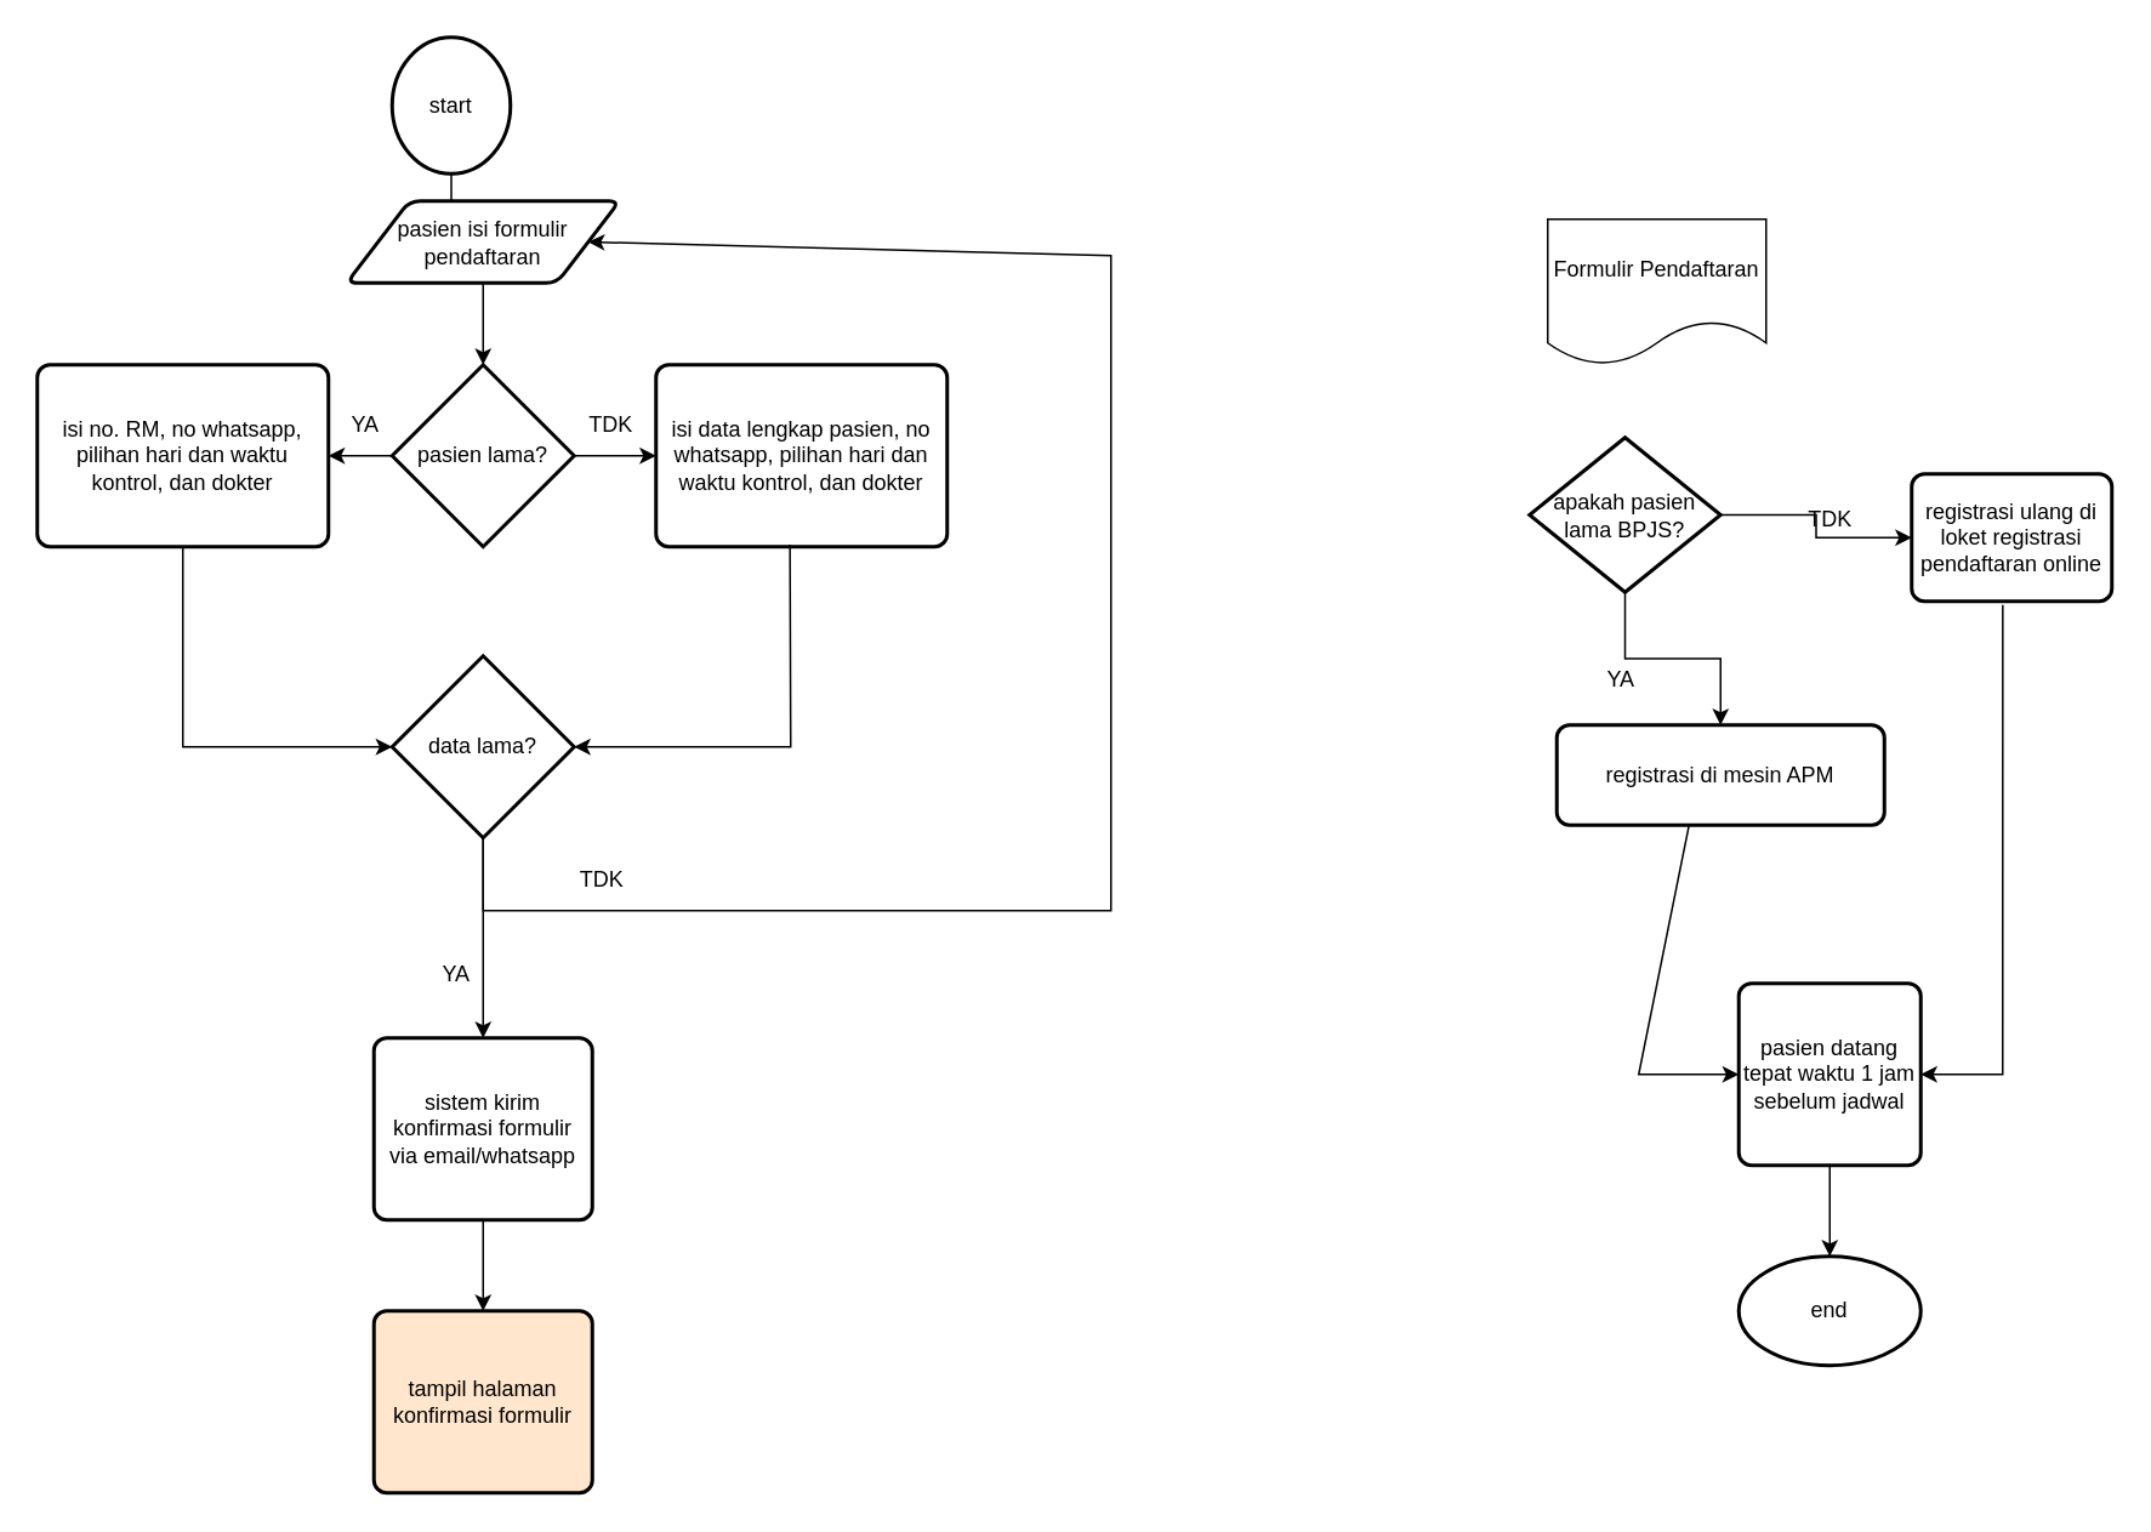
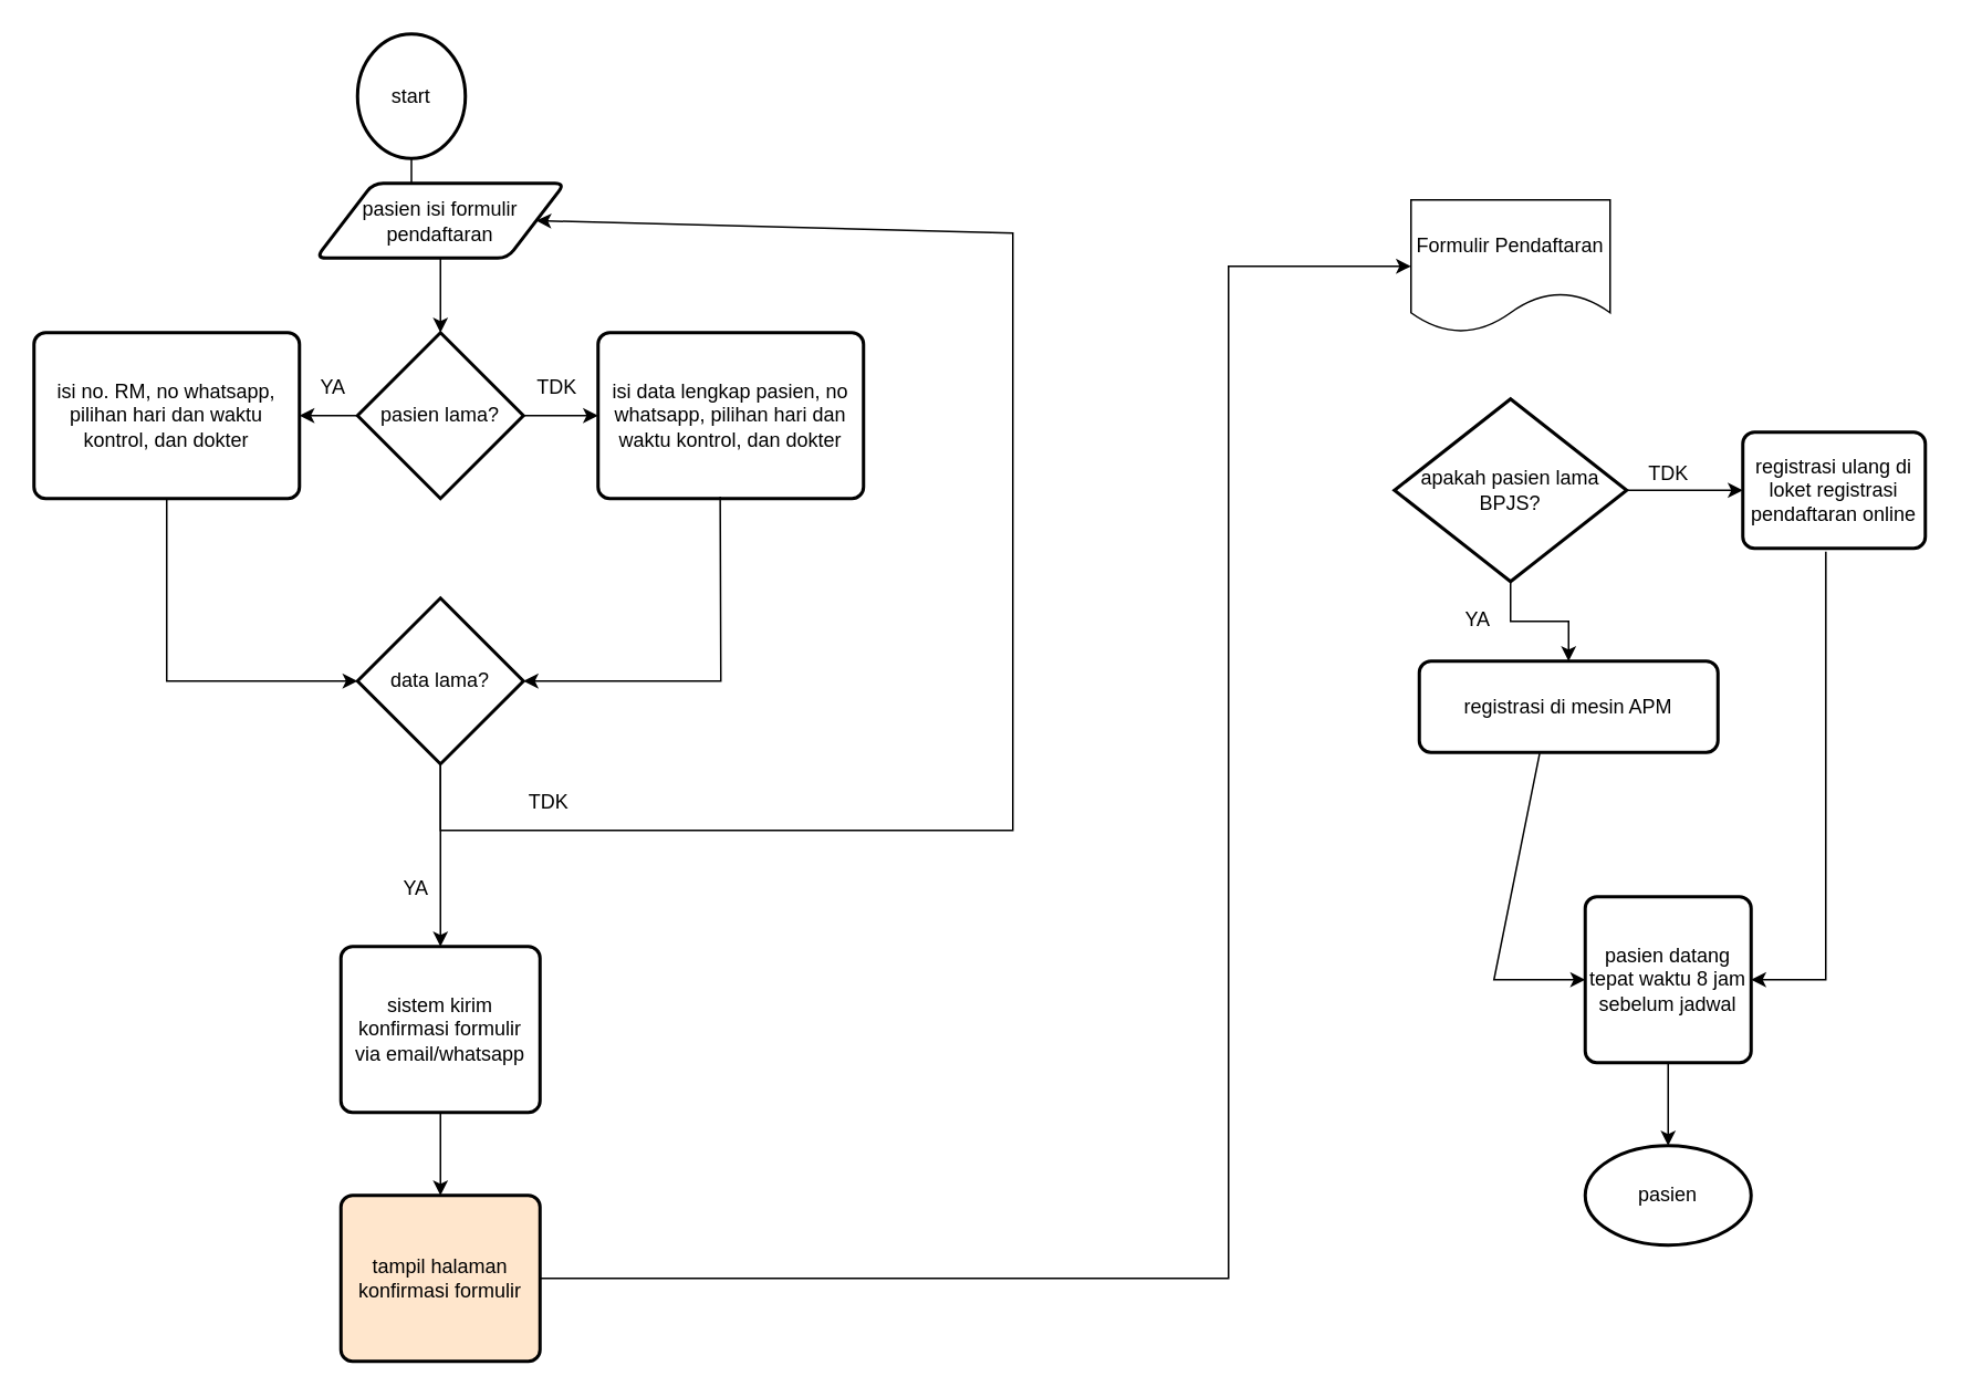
  <mxCell id="0" />
  <mxCell id="1" parent="0" />
  <mxCell id="2" value="" style="edgeStyle=orthogonalEdgeStyle;rounded=0;orthogonalLoop=1;jettySize=auto;html=1;" parent="1" source="3" target="6" edge="1"><mxGeometry relative="1" as="geometry" /></mxCell>
  <mxCell id="3" value="start" style="strokeWidth=2;html=1;shape=mxgraph.flowchart.start_1;whiteSpace=wrap;" parent="1" vertex="1"><mxGeometry x="215" y="20" width="65" height="75" as="geometry" /></mxCell>
- <mxCell id="4" value="end" style="strokeWidth=2;html=1;shape=mxgraph.flowchart.start_1;whiteSpace=wrap;" parent="1" vertex="1"><mxGeometry x="955" y="690" width="100" height="60" as="geometry" /></mxCell>
+ <mxCell id="4" value="pasien" style="strokeWidth=2;html=1;shape=mxgraph.flowchart.start_1;whiteSpace=wrap;" parent="1" vertex="1"><mxGeometry x="955" y="690" width="100" height="60" as="geometry" /></mxCell>
  <mxCell id="5" value="" style="edgeStyle=orthogonalEdgeStyle;rounded=0;orthogonalLoop=1;jettySize=auto;html=1;entryX=0.5;entryY=0;entryDx=0;entryDy=0;entryPerimeter=0;" edge="1" parent="1" source="6" target="9"><mxGeometry relative="1" as="geometry" /></mxCell>
  <mxCell id="6" value="pasien isi formulir pendaftaran" style="shape=parallelogram;html=1;strokeWidth=2;perimeter=parallelogramPerimeter;whiteSpace=wrap;rounded=1;arcSize=12;size=0.23;" parent="1" vertex="1"><mxGeometry x="190" y="110" width="150" height="45" as="geometry" /></mxCell>
  <mxCell id="7" value="" style="edgeStyle=orthogonalEdgeStyle;rounded=0;orthogonalLoop=1;jettySize=auto;html=1;" parent="1" source="9" target="20" edge="1"><mxGeometry relative="1" as="geometry" /></mxCell>
  <mxCell id="8" value="" style="edgeStyle=orthogonalEdgeStyle;rounded=0;orthogonalLoop=1;jettySize=auto;html=1;" parent="1" source="9" target="22" edge="1"><mxGeometry relative="1" as="geometry" /></mxCell>
  <mxCell id="9" value="pasien lama?" style="strokeWidth=2;html=1;shape=mxgraph.flowchart.decision;whiteSpace=wrap;" parent="1" vertex="1"><mxGeometry x="215" y="200" width="100" height="100" as="geometry" /></mxCell>
  <mxCell id="10" value="" style="edgeStyle=orthogonalEdgeStyle;rounded=0;orthogonalLoop=1;jettySize=auto;html=1;" parent="1" source="11" target="12" edge="1"><mxGeometry relative="1" as="geometry" /></mxCell>
  <mxCell id="11" value="sistem kirim konfirmasi formulir &lt;br&gt;via email/whatsapp" style="rounded=1;whiteSpace=wrap;html=1;absoluteArcSize=1;arcSize=14;strokeWidth=2;" parent="1" vertex="1"><mxGeometry x="205" y="570" width="120" height="100" as="geometry" /></mxCell>
  <mxCell id="12" value="tampil halaman konfirmasi formulir" style="rounded=1;whiteSpace=wrap;html=1;absoluteArcSize=1;arcSize=14;strokeWidth=2;fillColor=#ffe6cc;" parent="1" vertex="1"><mxGeometry x="205" y="720" width="120" height="100" as="geometry" /></mxCell>
  <mxCell id="13" value="" style="edgeStyle=orthogonalEdgeStyle;rounded=0;orthogonalLoop=1;jettySize=auto;html=1;" parent="1" source="15" target="17" edge="1"><mxGeometry relative="1" as="geometry" /></mxCell>
  <mxCell id="14" value="" style="edgeStyle=orthogonalEdgeStyle;rounded=0;orthogonalLoop=1;jettySize=auto;html=1;" parent="1" source="15" target="16" edge="1"><mxGeometry relative="1" as="geometry" /></mxCell>
- <mxCell id="15" value="apakah pasien lama BPJS?" style="strokeWidth=2;html=1;shape=mxgraph.flowchart.decision;whiteSpace=wrap;" parent="1" vertex="1"><mxGeometry x="840" y="240" width="105" height="85" as="geometry" /></mxCell>
+ <mxCell id="15" value="apakah pasien lama BPJS?" style="strokeWidth=2;html=1;shape=mxgraph.flowchart.decision;whiteSpace=wrap;" parent="1" vertex="1"><mxGeometry x="840" y="240" width="140" height="110" as="geometry" /></mxCell>
  <mxCell id="16" value="registrasi di mesin APM" style="rounded=1;whiteSpace=wrap;html=1;absoluteArcSize=1;arcSize=14;strokeWidth=2;" parent="1" vertex="1"><mxGeometry x="855" y="398" width="180" height="55" as="geometry" /></mxCell>
  <mxCell id="17" value="registrasi ulang di loket registrasi pendaftaran online" style="rounded=1;whiteSpace=wrap;html=1;absoluteArcSize=1;arcSize=14;strokeWidth=2;" parent="1" vertex="1"><mxGeometry x="1050" y="260" width="110" height="70" as="geometry" /></mxCell>
  <mxCell id="18" value="" style="edgeStyle=orthogonalEdgeStyle;rounded=0;orthogonalLoop=1;jettySize=auto;html=1;" parent="1" source="19" target="4" edge="1"><mxGeometry relative="1" as="geometry" /></mxCell>
- <mxCell id="19" value="pasien datang tepat waktu 1 jam sebelum jadwal" style="rounded=1;whiteSpace=wrap;html=1;absoluteArcSize=1;arcSize=14;strokeWidth=2;" parent="1" vertex="1"><mxGeometry x="955" y="540" width="100" height="100" as="geometry" /></mxCell>
+ <mxCell id="19" value="pasien datang tepat waktu 8 jam sebelum jadwal" style="rounded=1;whiteSpace=wrap;html=1;absoluteArcSize=1;arcSize=14;strokeWidth=2;" parent="1" vertex="1"><mxGeometry x="955" y="540" width="100" height="100" as="geometry" /></mxCell>
  <mxCell id="20" value="isi data lengkap pasien, no whatsapp, pilihan hari dan waktu kontrol, dan dokter" style="rounded=1;whiteSpace=wrap;html=1;absoluteArcSize=1;arcSize=14;strokeWidth=2;" parent="1" vertex="1"><mxGeometry x="360" y="200" width="160" height="100" as="geometry" /></mxCell>
  <mxCell id="21" value="TDK" style="text;html=1;align=center;verticalAlign=middle;resizable=0;points=[];autosize=1;strokeColor=none;fillColor=none;" parent="1" vertex="1"><mxGeometry x="310" y="218" width="50" height="30" as="geometry" /></mxCell>
  <mxCell id="22" value="isi no. RM, no whatsapp, pilihan hari dan waktu kontrol, dan dokter" style="rounded=1;whiteSpace=wrap;html=1;absoluteArcSize=1;arcSize=14;strokeWidth=2;" parent="1" vertex="1"><mxGeometry x="20" y="200" width="160" height="100" as="geometry" /></mxCell>
  <mxCell id="23" value="YA" style="text;html=1;align=center;verticalAlign=middle;resizable=0;points=[];autosize=1;strokeColor=none;fillColor=none;" parent="1" vertex="1"><mxGeometry x="180" y="218" width="40" height="30" as="geometry" /></mxCell>
  <mxCell id="24" value="" style="endArrow=classic;html=1;rounded=0;exitX=0.46;exitY=0.988;exitDx=0;exitDy=0;exitPerimeter=0;entryX=1;entryY=0.5;entryDx=0;entryDy=0;entryPerimeter=0;" parent="1" source="20" target="26" edge="1"><mxGeometry width="50" height="50" relative="1" as="geometry"><mxPoint x="240" y="440" as="sourcePoint" /><mxPoint x="290" y="390" as="targetPoint" /><Array as="points"><mxPoint x="434" y="410" /></Array></mxGeometry></mxCell>
  <mxCell id="25" value="" style="endArrow=classic;html=1;rounded=0;exitX=0.5;exitY=1;exitDx=0;exitDy=0;entryX=0;entryY=0.5;entryDx=0;entryDy=0;entryPerimeter=0;" parent="1" source="22" target="26" edge="1"><mxGeometry width="50" height="50" relative="1" as="geometry"><mxPoint x="240" y="440" as="sourcePoint" /><mxPoint x="290" y="390" as="targetPoint" /><Array as="points"><mxPoint x="100" y="410" /></Array></mxGeometry></mxCell>
  <mxCell id="26" value="data lama?" style="strokeWidth=2;html=1;shape=mxgraph.flowchart.decision;whiteSpace=wrap;" parent="1" vertex="1"><mxGeometry x="215" y="360" width="100" height="100" as="geometry" /></mxCell>
  <mxCell id="27" value="" style="endArrow=classic;html=1;rounded=0;entryX=1;entryY=0.5;entryDx=0;entryDy=0;exitX=0.5;exitY=1;exitDx=0;exitDy=0;exitPerimeter=0;" parent="1" source="26" target="6" edge="1"><mxGeometry width="50" height="50" relative="1" as="geometry"><mxPoint x="240" y="640" as="sourcePoint" /><mxPoint x="290" y="590" as="targetPoint" /><Array as="points"><mxPoint x="265" y="500" /><mxPoint x="610" y="500" /><mxPoint x="610" y="140" /></Array></mxGeometry></mxCell>
  <mxCell id="28" value="TDK" style="text;html=1;align=center;verticalAlign=middle;resizable=0;points=[];autosize=1;strokeColor=none;fillColor=none;" parent="1" vertex="1"><mxGeometry x="305" y="468" width="50" height="30" as="geometry" /></mxCell>
  <mxCell id="29" value="" style="endArrow=classic;html=1;rounded=0;exitX=0.5;exitY=1;exitDx=0;exitDy=0;exitPerimeter=0;entryX=0.5;entryY=0;entryDx=0;entryDy=0;" parent="1" source="26" target="11" edge="1"><mxGeometry width="50" height="50" relative="1" as="geometry"><mxPoint x="460" y="680" as="sourcePoint" /><mxPoint x="510" y="630" as="targetPoint" /></mxGeometry></mxCell>
  <mxCell id="30" value="YA" style="text;html=1;align=center;verticalAlign=middle;resizable=0;points=[];autosize=1;strokeColor=none;fillColor=none;" parent="1" vertex="1"><mxGeometry x="230" y="520" width="40" height="30" as="geometry" /></mxCell>
+ <mxCell id="31" value="" style="endArrow=classic;html=1;rounded=0;exitX=1;exitY=0.5;exitDx=0;exitDy=0;entryX=0;entryY=0.5;entryDx=0;entryDy=0;" parent="1" source="12" target="32" edge="1"><mxGeometry width="50" height="50" relative="1" as="geometry"><mxPoint x="570" y="790" as="sourcePoint" /><mxPoint x="830" y="160" as="targetPoint" /><Array as="points"><mxPoint x="740" y="770" /><mxPoint x="740" y="160" /></Array></mxGeometry></mxCell>
  <mxCell id="32" value="Formulir Pendaftaran" style="shape=document;whiteSpace=wrap;html=1;boundedLbl=1;" parent="1" vertex="1"><mxGeometry x="850" y="120" width="120" height="80" as="geometry" /></mxCell>
  <mxCell id="33" value="TDK" style="text;html=1;align=center;verticalAlign=middle;resizable=0;points=[];autosize=1;strokeColor=none;fillColor=none;" parent="1" vertex="1"><mxGeometry x="980" y="270" width="50" height="30" as="geometry" /></mxCell>
  <mxCell id="34" value="YA" style="text;html=1;align=center;verticalAlign=middle;resizable=0;points=[];autosize=1;strokeColor=none;fillColor=none;" parent="1" vertex="1"><mxGeometry x="870" y="358" width="40" height="30" as="geometry" /></mxCell>
  <mxCell id="35" value="" style="endArrow=classic;html=1;rounded=0;exitX=0.455;exitY=1.029;exitDx=0;exitDy=0;entryX=1;entryY=0.5;entryDx=0;entryDy=0;exitPerimeter=0;" parent="1" source="17" target="19" edge="1"><mxGeometry width="50" height="50" relative="1" as="geometry"><mxPoint x="790" y="510" as="sourcePoint" /><mxPoint x="840" y="460" as="targetPoint" /><Array as="points"><mxPoint x="1100" y="590" /></Array></mxGeometry></mxCell>
  <mxCell id="36" value="" style="endArrow=classic;html=1;rounded=0;exitX=0.403;exitY=1.01;exitDx=0;exitDy=0;entryX=0;entryY=0.5;entryDx=0;entryDy=0;exitPerimeter=0;" parent="1" source="16" target="19" edge="1"><mxGeometry width="50" height="50" relative="1" as="geometry"><mxPoint x="750" y="570" as="sourcePoint" /><mxPoint x="800" y="520" as="targetPoint" /><Array as="points"><mxPoint x="900" y="590" /></Array></mxGeometry></mxCell>
